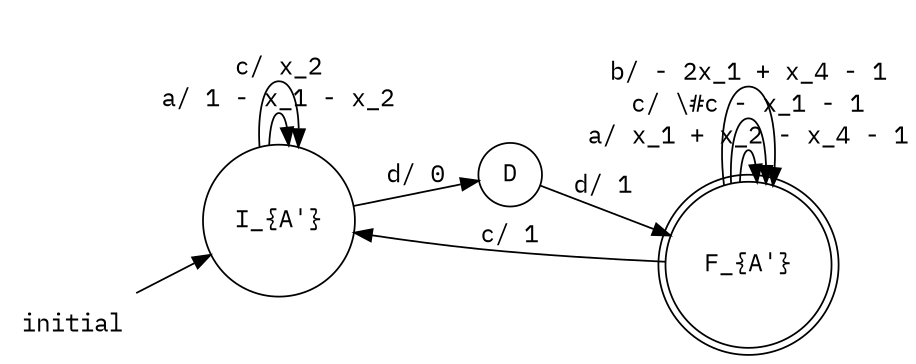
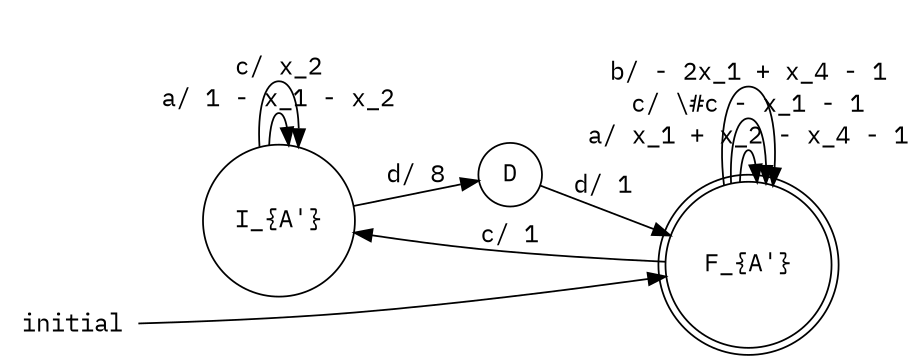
  digraph {
    fontname="IBM Plex Mono"
    rankdir=LR
    node [fontname="IBM Plex Mono" shape=circle]
    edge [fontname="IBM Plex Mono"]
    initial [shape=plaintext]
    n2 [label="I_{A'}"]
    n3 [label=D]
    n4 [label="F_{A'}" shape=doublecircle]
-   initial -> n2
+   initial -> n4
    n2 -> n2 [label="a/ 1 - x_1 - x_2"]
    n2 -> n2 [label="c/ x_2"]
-   n2 -> n3 [label="d/ 0"]
+   n2 -> n3 [label="d/ 8"]
    n3 -> n4 [label="d/ 1"]
    n4 -> n2 [label="c/ 1"]
    n4 -> n4 [label="a/ x_1 + x_2 - x_4 - 1"]
    n4 -> n4 [label="c/ \\#c - x_1 - 1"]
    n4 -> n4 [label="b/ - 2x_1 + x_4 - 1"]
  }
